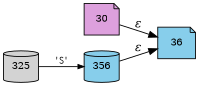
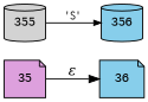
  digraph {
    rankdir=LR
    node [fillcolor=skyblue fixedsize=true fontsize=11 shape=note style=filled peripheries=1]
    edge [fontname="Times-Italic"]
    n1 [label=36 width=.6 peripheries=""]
-   n2 [fillcolor=plum label=30 width=.55]
-   n3 [fillcolor=lightgrey label=325 shape=cylinder width=.55]
+   n2 [fillcolor=plum label=35 width=.55]
+   n3 [fillcolor=lightgrey label=355 shape=cylinder width=.55]
    n4 [label=356 shape=cylinder width=.55]
    n2 -> n1 [label="&epsilon;"]
    n3 -> n4 [arrowhead=normal arrowsize=.7 fontname=Courier fontsize=11 label="'S'"]
-   n4 -> n1 [label="&epsilon;"]
  }
